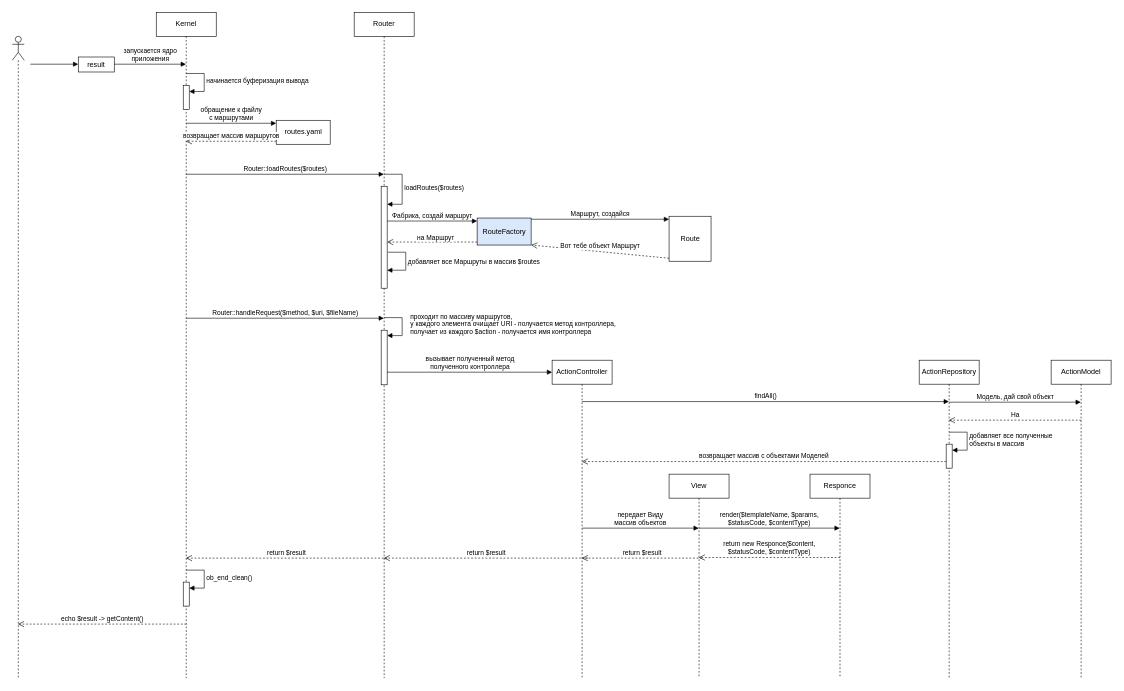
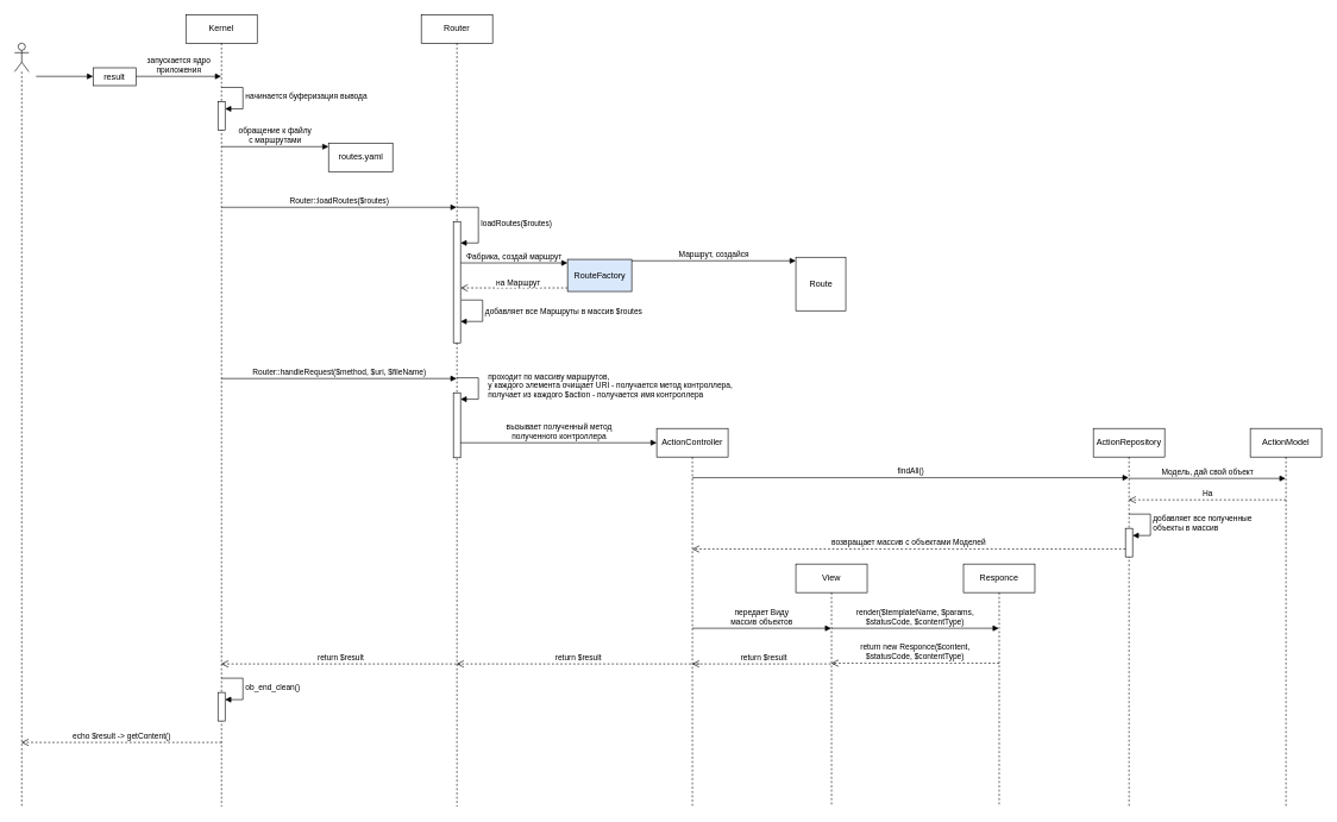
  <mxCell id="0" />
  <mxCell id="1" parent="0" />
  <mxCell id="2" value="result" style="html=1;whiteSpace=wrap;" parent="1" vertex="1"><mxGeometry x="130" y="94.5" width="60" height="25" as="geometry" /></mxCell>
  <mxCell id="3" value="" style="html=1;verticalAlign=bottom;endArrow=block;curved=0;rounded=0;" parent="1" edge="1"><mxGeometry width="80" relative="1" as="geometry"><mxPoint x="50" y="106.5" as="sourcePoint" /><mxPoint x="130" y="106.5" as="targetPoint" /></mxGeometry></mxCell>
  <mxCell id="4" value="Kernel" style="shape=umlLifeline;perimeter=lifelinePerimeter;whiteSpace=wrap;html=1;container=1;dropTarget=0;collapsible=0;recursiveResize=0;outlineConnect=0;portConstraint=eastwest;newEdgeStyle={&quot;curved&quot;:0,&quot;rounded&quot;:0};" parent="1" vertex="1"><mxGeometry x="260" y="20" width="100" height="1110" as="geometry" /></mxCell>
  <mxCell id="5" value="начинается буферизация вывода" style="html=1;align=left;spacingLeft=2;endArrow=block;rounded=0;edgeStyle=orthogonalEdgeStyle;curved=0;rounded=0;" parent="4" target="6" edge="1"><mxGeometry relative="1" as="geometry"><mxPoint x="50" y="102" as="sourcePoint" /><Array as="points"><mxPoint x="80" y="102" /><mxPoint x="80" y="132" /></Array></mxGeometry></mxCell>
  <mxCell id="6" value="" style="html=1;points=[[0,0,0,0,5],[0,1,0,0,-5],[1,0,0,0,5],[1,1,0,0,-5]];perimeter=orthogonalPerimeter;outlineConnect=0;targetShapes=umlLifeline;portConstraint=eastwest;newEdgeStyle={&quot;curved&quot;:0,&quot;rounded&quot;:0};" parent="4" vertex="1"><mxGeometry x="45" y="122" width="10" height="40" as="geometry" /></mxCell>
  <mxCell id="7" value="" style="html=1;points=[[0,0,0,0,5],[0,1,0,0,-5],[1,0,0,0,5],[1,1,0,0,-5]];perimeter=orthogonalPerimeter;outlineConnect=0;targetShapes=umlLifeline;portConstraint=eastwest;newEdgeStyle={&quot;curved&quot;:0,&quot;rounded&quot;:0};" parent="4" vertex="1"><mxGeometry x="45" y="950" width="10" height="40" as="geometry" /></mxCell>
  <mxCell id="8" value="ob_end_clean()" style="html=1;align=left;spacingLeft=2;endArrow=block;rounded=0;edgeStyle=orthogonalEdgeStyle;curved=0;rounded=0;" parent="4" target="7" edge="1"><mxGeometry relative="1" as="geometry"><mxPoint x="50" y="930" as="sourcePoint" /><Array as="points"><mxPoint x="80" y="960" /></Array></mxGeometry></mxCell>
  <mxCell id="9" value="запускается ядро&lt;div&gt;приложения&lt;/div&gt;" style="html=1;verticalAlign=bottom;endArrow=block;curved=0;rounded=0;" parent="1" edge="1"><mxGeometry width="80" relative="1" as="geometry"><mxPoint x="190" y="106.5" as="sourcePoint" /><mxPoint x="309.5" y="106.5" as="targetPoint" /></mxGeometry></mxCell>
  <mxCell id="10" value="routes.yaml" style="html=1;points=[[0,0,0,0,5],[0,1,0,0,-5],[1,0,0,0,5],[1,1,0,0,-5]];perimeter=orthogonalPerimeter;outlineConnect=0;targetShapes=umlLifeline;portConstraint=eastwest;newEdgeStyle={&quot;curved&quot;:0,&quot;rounded&quot;:0};" parent="1" vertex="1"><mxGeometry x="460" y="200" width="90" height="40" as="geometry" /></mxCell>
  <mxCell id="11" value="обращение к файлу&lt;div&gt;с маршрутами&lt;/div&gt;" style="html=1;verticalAlign=bottom;endArrow=block;curved=0;rounded=0;entryX=0;entryY=0;entryDx=0;entryDy=5;" parent="1" target="10" edge="1"><mxGeometry relative="1" as="geometry"><mxPoint x="310" y="205" as="sourcePoint" /></mxGeometry></mxCell>
- <mxCell id="12" value="возвращает массив маршрутов" style="html=1;verticalAlign=bottom;endArrow=open;dashed=1;endSize=8;curved=0;rounded=0;exitX=0;exitY=1;exitDx=0;exitDy=-5;" parent="1" source="10" target="4" edge="1"><mxGeometry relative="1" as="geometry"><mxPoint x="310" y="275" as="targetPoint" /></mxGeometry></mxCell>
  <mxCell id="13" value="Router" style="shape=umlLifeline;perimeter=lifelinePerimeter;whiteSpace=wrap;html=1;container=1;dropTarget=0;collapsible=0;recursiveResize=0;outlineConnect=0;portConstraint=eastwest;newEdgeStyle={&quot;curved&quot;:0,&quot;rounded&quot;:0};" parent="1" vertex="1"><mxGeometry x="590" y="20" width="100" height="1110" as="geometry" /></mxCell>
  <mxCell id="14" value="добавляет все Маршруты в массив $routes" style="html=1;align=left;spacingLeft=2;endArrow=block;rounded=0;edgeStyle=orthogonalEdgeStyle;curved=0;rounded=0;" parent="13" target="23" edge="1"><mxGeometry relative="1" as="geometry"><mxPoint x="56" y="400" as="sourcePoint" /><Array as="points"><mxPoint x="86" y="400" /><mxPoint x="86" y="430" /></Array><mxPoint x="61" y="430" as="targetPoint" /></mxGeometry></mxCell>
  <mxCell id="15" value="Router::loadRoutes($routes)" style="html=1;verticalAlign=bottom;endArrow=block;curved=0;rounded=0;" parent="1" target="13" edge="1"><mxGeometry width="80" relative="1" as="geometry"><mxPoint x="310" y="290" as="sourcePoint" /><mxPoint x="390" y="290" as="targetPoint" /></mxGeometry></mxCell>
  <mxCell id="16" value="RouteFactory" style="html=1;points=[[0,0,0,0,5],[0,1,0,0,-5],[1,0,0,0,5],[1,1,0,0,-5]];perimeter=orthogonalPerimeter;outlineConnect=0;targetShapes=umlLifeline;portConstraint=eastwest;newEdgeStyle={&quot;curved&quot;:0,&quot;rounded&quot;:0};fillColor=#dae8fc;" parent="1" vertex="1"><mxGeometry x="795" y="363" width="90" height="45" as="geometry" /></mxCell>
  <mxCell id="17" value="Фабрика, создай маршрут" style="html=1;verticalAlign=bottom;endArrow=block;curved=0;rounded=0;entryX=0;entryY=0;entryDx=0;entryDy=5;" parent="1" target="16" edge="1"><mxGeometry relative="1" as="geometry"><mxPoint x="645" y="368" as="sourcePoint" /></mxGeometry></mxCell>
  <mxCell id="18" value="" style="html=1;verticalAlign=bottom;endArrow=open;dashed=1;endSize=8;curved=0;rounded=0;exitX=0;exitY=1;exitDx=0;exitDy=-5;" parent="1" source="16" edge="1"><mxGeometry relative="1" as="geometry"><mxPoint x="645" y="403" as="targetPoint" /></mxGeometry></mxCell>
  <mxCell id="19" value="на Маршрут" style="edgeLabel;html=1;align=center;verticalAlign=middle;resizable=0;points=[];" parent="18" vertex="1" connectable="0"><mxGeometry x="0.489" y="-3" relative="1" as="geometry"><mxPoint x="42" y="-5" as="offset" /></mxGeometry></mxCell>
  <mxCell id="20" value="Route" style="html=1;points=[[0,0,0,0,5],[0,1,0,0,-5],[1,0,0,0,5],[1,1,0,0,-5]];perimeter=orthogonalPerimeter;outlineConnect=0;targetShapes=umlLifeline;portConstraint=eastwest;newEdgeStyle={&quot;curved&quot;:0,&quot;rounded&quot;:0};" parent="1" vertex="1"><mxGeometry x="1115" y="360" width="70" height="75" as="geometry" /></mxCell>
  <mxCell id="21" value="Маршрут, создайся" style="html=1;verticalAlign=bottom;endArrow=block;curved=0;rounded=0;" parent="1" target="20" edge="1"><mxGeometry relative="1" as="geometry"><mxPoint x="885" y="365" as="sourcePoint" /></mxGeometry></mxCell>
- <mxCell id="22" value="Вот тебе объект Маршрут" style="html=1;verticalAlign=bottom;endArrow=open;dashed=1;endSize=8;curved=0;rounded=0;exitX=0;exitY=1;exitDx=0;exitDy=-5;" parent="1" source="20" target="16" edge="1"><mxGeometry relative="1" as="geometry"><mxPoint x="885" y="435" as="targetPoint" /></mxGeometry></mxCell>
  <mxCell id="23" value="" style="html=1;points=[[0,0,0,0,5],[0,1,0,0,-5],[1,0,0,0,5],[1,1,0,0,-5]];perimeter=orthogonalPerimeter;outlineConnect=0;targetShapes=umlLifeline;portConstraint=eastwest;newEdgeStyle={&quot;curved&quot;:0,&quot;rounded&quot;:0};" parent="1" vertex="1"><mxGeometry x="635" y="310" width="10" height="170" as="geometry" /></mxCell>
  <mxCell id="24" value="loadRoutes($routes)" style="html=1;align=left;spacingLeft=2;endArrow=block;rounded=0;edgeStyle=orthogonalEdgeStyle;curved=0;rounded=0;" parent="1" target="23" edge="1"><mxGeometry relative="1" as="geometry"><mxPoint x="640" y="290" as="sourcePoint" /><Array as="points"><mxPoint x="670" y="290" /><mxPoint x="670" y="340" /></Array></mxGeometry></mxCell>
  <mxCell id="25" value="Router::handleRequest($method, $uri, $fileName)" style="html=1;verticalAlign=bottom;endArrow=block;curved=0;rounded=0;" parent="1" target="13" edge="1"><mxGeometry width="80" relative="1" as="geometry"><mxPoint x="310" y="530" as="sourcePoint" /><mxPoint x="390" y="530" as="targetPoint" /></mxGeometry></mxCell>
  <mxCell id="26" value="" style="html=1;points=[[0,0,0,0,5],[0,1,0,0,-5],[1,0,0,0,5],[1,1,0,0,-5]];perimeter=orthogonalPerimeter;outlineConnect=0;targetShapes=umlLifeline;portConstraint=eastwest;newEdgeStyle={&quot;curved&quot;:0,&quot;rounded&quot;:0};" parent="1" vertex="1"><mxGeometry x="635" y="550" width="10" height="91" as="geometry" /></mxCell>
  <mxCell id="27" value="проходит по массиву маршрутов,&lt;div&gt;у каждого элемента очищает URI - получается метод контроллера,&lt;div&gt;получает из каждого $action - получается имя контроллера&lt;/div&gt;&lt;/div&gt;" style="html=1;align=left;spacingLeft=2;endArrow=block;rounded=0;edgeStyle=orthogonalEdgeStyle;curved=0;rounded=0;" parent="1" target="26" edge="1"><mxGeometry x="-0.035" y="10" relative="1" as="geometry"><mxPoint x="640" y="529" as="sourcePoint" /><Array as="points"><mxPoint x="670" y="559" /></Array><mxPoint as="offset" /></mxGeometry></mxCell>
  <mxCell id="28" value="ActionController" style="shape=umlLifeline;perimeter=lifelinePerimeter;whiteSpace=wrap;html=1;container=1;dropTarget=0;collapsible=0;recursiveResize=0;outlineConnect=0;portConstraint=eastwest;newEdgeStyle={&quot;curved&quot;:0,&quot;rounded&quot;:0};" parent="1" vertex="1"><mxGeometry x="920" y="600" width="100" height="530" as="geometry" /></mxCell>
  <mxCell id="29" value="вызывает полученный метод&lt;div&gt;полученного контроллера&lt;/div&gt;" style="html=1;verticalAlign=bottom;endArrow=block;curved=0;rounded=0;" parent="1" edge="1"><mxGeometry width="80" relative="1" as="geometry"><mxPoint x="645" y="620" as="sourcePoint" /><mxPoint x="920" y="620" as="targetPoint" /></mxGeometry></mxCell>
  <mxCell id="30" value="ActionRepository" style="shape=umlLifeline;perimeter=lifelinePerimeter;whiteSpace=wrap;html=1;container=1;dropTarget=0;collapsible=0;recursiveResize=0;outlineConnect=0;portConstraint=eastwest;newEdgeStyle={&quot;curved&quot;:0,&quot;rounded&quot;:0};" parent="1" vertex="1"><mxGeometry x="1532" y="600" width="100" height="530" as="geometry" /></mxCell>
  <mxCell id="31" value="" style="html=1;points=[[0,0,0,0,5],[0,1,0,0,-5],[1,0,0,0,5],[1,1,0,0,-5]];perimeter=orthogonalPerimeter;outlineConnect=0;targetShapes=umlLifeline;portConstraint=eastwest;newEdgeStyle={&quot;curved&quot;:0,&quot;rounded&quot;:0};" parent="30" vertex="1"><mxGeometry x="45" y="140" width="10" height="40" as="geometry" /></mxCell>
  <mxCell id="32" value="добавляет все полученные&lt;div&gt;объекты в массив&lt;/div&gt;" style="html=1;align=left;spacingLeft=2;endArrow=block;rounded=0;edgeStyle=orthogonalEdgeStyle;curved=0;rounded=0;" parent="30" target="31" edge="1"><mxGeometry relative="1" as="geometry"><mxPoint x="50" y="120" as="sourcePoint" /><Array as="points"><mxPoint x="80" y="150" /></Array></mxGeometry></mxCell>
  <mxCell id="33" value="findAll()" style="html=1;verticalAlign=bottom;endArrow=block;curved=0;rounded=0;" parent="1" target="30" edge="1"><mxGeometry width="80" relative="1" as="geometry"><mxPoint x="970" y="669" as="sourcePoint" /><mxPoint x="1269.5" y="669" as="targetPoint" /></mxGeometry></mxCell>
  <mxCell id="34" value="ActionModel" style="shape=umlLifeline;perimeter=lifelinePerimeter;whiteSpace=wrap;html=1;container=1;dropTarget=0;collapsible=0;recursiveResize=0;outlineConnect=0;portConstraint=eastwest;newEdgeStyle={&quot;curved&quot;:0,&quot;rounded&quot;:0};" parent="1" vertex="1"><mxGeometry x="1752" y="600" width="100" height="530" as="geometry" /></mxCell>
  <mxCell id="35" value="возвращает массив с объектами Моделей" style="html=1;verticalAlign=bottom;endArrow=open;dashed=1;endSize=8;curved=0;rounded=0;" parent="1" source="31" edge="1"><mxGeometry relative="1" as="geometry"><mxPoint x="1570" y="769" as="sourcePoint" /><mxPoint x="969.667" y="769" as="targetPoint" /></mxGeometry></mxCell>
  <mxCell id="36" value="Модель, дай свой объект" style="html=1;verticalAlign=bottom;endArrow=block;curved=0;rounded=0;" parent="1" target="34" edge="1"><mxGeometry width="80" relative="1" as="geometry"><mxPoint x="1582" y="670" as="sourcePoint" /><mxPoint x="1662" y="670" as="targetPoint" /></mxGeometry></mxCell>
  <mxCell id="37" value="На" style="html=1;verticalAlign=bottom;endArrow=open;dashed=1;endSize=8;curved=0;rounded=0;" parent="1" target="30" edge="1"><mxGeometry relative="1" as="geometry"><mxPoint x="1802" y="700" as="sourcePoint" /><mxPoint x="1722" y="700" as="targetPoint" /></mxGeometry></mxCell>
  <mxCell id="38" value="View" style="shape=umlLifeline;perimeter=lifelinePerimeter;whiteSpace=wrap;html=1;container=1;dropTarget=0;collapsible=0;recursiveResize=0;outlineConnect=0;portConstraint=eastwest;newEdgeStyle={&quot;curved&quot;:0,&quot;rounded&quot;:0};" parent="1" vertex="1"><mxGeometry x="1115" y="790" width="100" height="340" as="geometry" /></mxCell>
  <mxCell id="39" value="передает Виду&lt;div&gt;массив объектов&lt;/div&gt;" style="html=1;verticalAlign=bottom;endArrow=block;curved=0;rounded=0;" parent="1" target="38" edge="1"><mxGeometry width="80" relative="1" as="geometry"><mxPoint x="970" y="880" as="sourcePoint" /><mxPoint x="1050" y="880" as="targetPoint" /></mxGeometry></mxCell>
  <mxCell id="40" value="Responce" style="shape=umlLifeline;perimeter=lifelinePerimeter;whiteSpace=wrap;html=1;container=1;dropTarget=0;collapsible=0;recursiveResize=0;outlineConnect=0;portConstraint=eastwest;newEdgeStyle={&quot;curved&quot;:0,&quot;rounded&quot;:0};" parent="1" vertex="1"><mxGeometry x="1350" y="790" width="100" height="340" as="geometry" /></mxCell>
  <mxCell id="41" value="render($templateName, $params,&lt;div&gt;$statusCode, $contentType)&lt;/div&gt;" style="html=1;verticalAlign=bottom;endArrow=block;curved=0;rounded=0;" parent="1" edge="1"><mxGeometry width="80" relative="1" as="geometry"><mxPoint x="1164.667" y="880" as="sourcePoint" /><mxPoint x="1399.5" y="880" as="targetPoint" /></mxGeometry></mxCell>
  <mxCell id="42" value="return new Responce($content,&lt;div&gt;$statusCode, $contentType)&lt;/div&gt;" style="html=1;verticalAlign=bottom;endArrow=open;dashed=1;endSize=8;curved=0;rounded=0;" parent="1" edge="1"><mxGeometry relative="1" as="geometry"><mxPoint x="1400" y="929" as="sourcePoint" /><mxPoint x="1164.667" y="929" as="targetPoint" /></mxGeometry></mxCell>
  <mxCell id="43" value="return $result" style="html=1;verticalAlign=bottom;endArrow=open;dashed=1;endSize=8;curved=0;rounded=0;" parent="1" target="28" edge="1"><mxGeometry x="-0.003" relative="1" as="geometry"><mxPoint x="1170" y="930" as="sourcePoint" /><mxPoint x="1090" y="930" as="targetPoint" /><mxPoint as="offset" /></mxGeometry></mxCell>
  <mxCell id="44" value="return $result" style="html=1;verticalAlign=bottom;endArrow=open;dashed=1;endSize=8;curved=0;rounded=0;" parent="1" target="13" edge="1"><mxGeometry relative="1" as="geometry"><mxPoint x="980" y="930" as="sourcePoint" /><mxPoint x="900" y="930" as="targetPoint" /></mxGeometry></mxCell>
  <mxCell id="45" value="return $result" style="html=1;verticalAlign=bottom;endArrow=open;dashed=1;endSize=8;curved=0;rounded=0;" parent="1" target="4" edge="1"><mxGeometry x="0.002" relative="1" as="geometry"><mxPoint x="645" y="930" as="sourcePoint" /><mxPoint x="565" y="930" as="targetPoint" /><mxPoint as="offset" /></mxGeometry></mxCell>
  <mxCell id="46" value="" style="shape=umlLifeline;perimeter=lifelinePerimeter;whiteSpace=wrap;html=1;container=1;dropTarget=0;collapsible=0;recursiveResize=0;outlineConnect=0;portConstraint=eastwest;newEdgeStyle={&quot;curved&quot;:0,&quot;rounded&quot;:0};participant=umlActor;" parent="1" vertex="1"><mxGeometry x="20" y="60" width="20" height="1070" as="geometry" /></mxCell>
  <mxCell id="47" value="echo $result -&amp;gt; getContent()" style="html=1;verticalAlign=bottom;endArrow=open;dashed=1;endSize=8;curved=0;rounded=0;" parent="1" target="46" edge="1"><mxGeometry relative="1" as="geometry"><mxPoint x="310" y="1040" as="sourcePoint" /><mxPoint x="230" y="1040" as="targetPoint" /></mxGeometry></mxCell>
